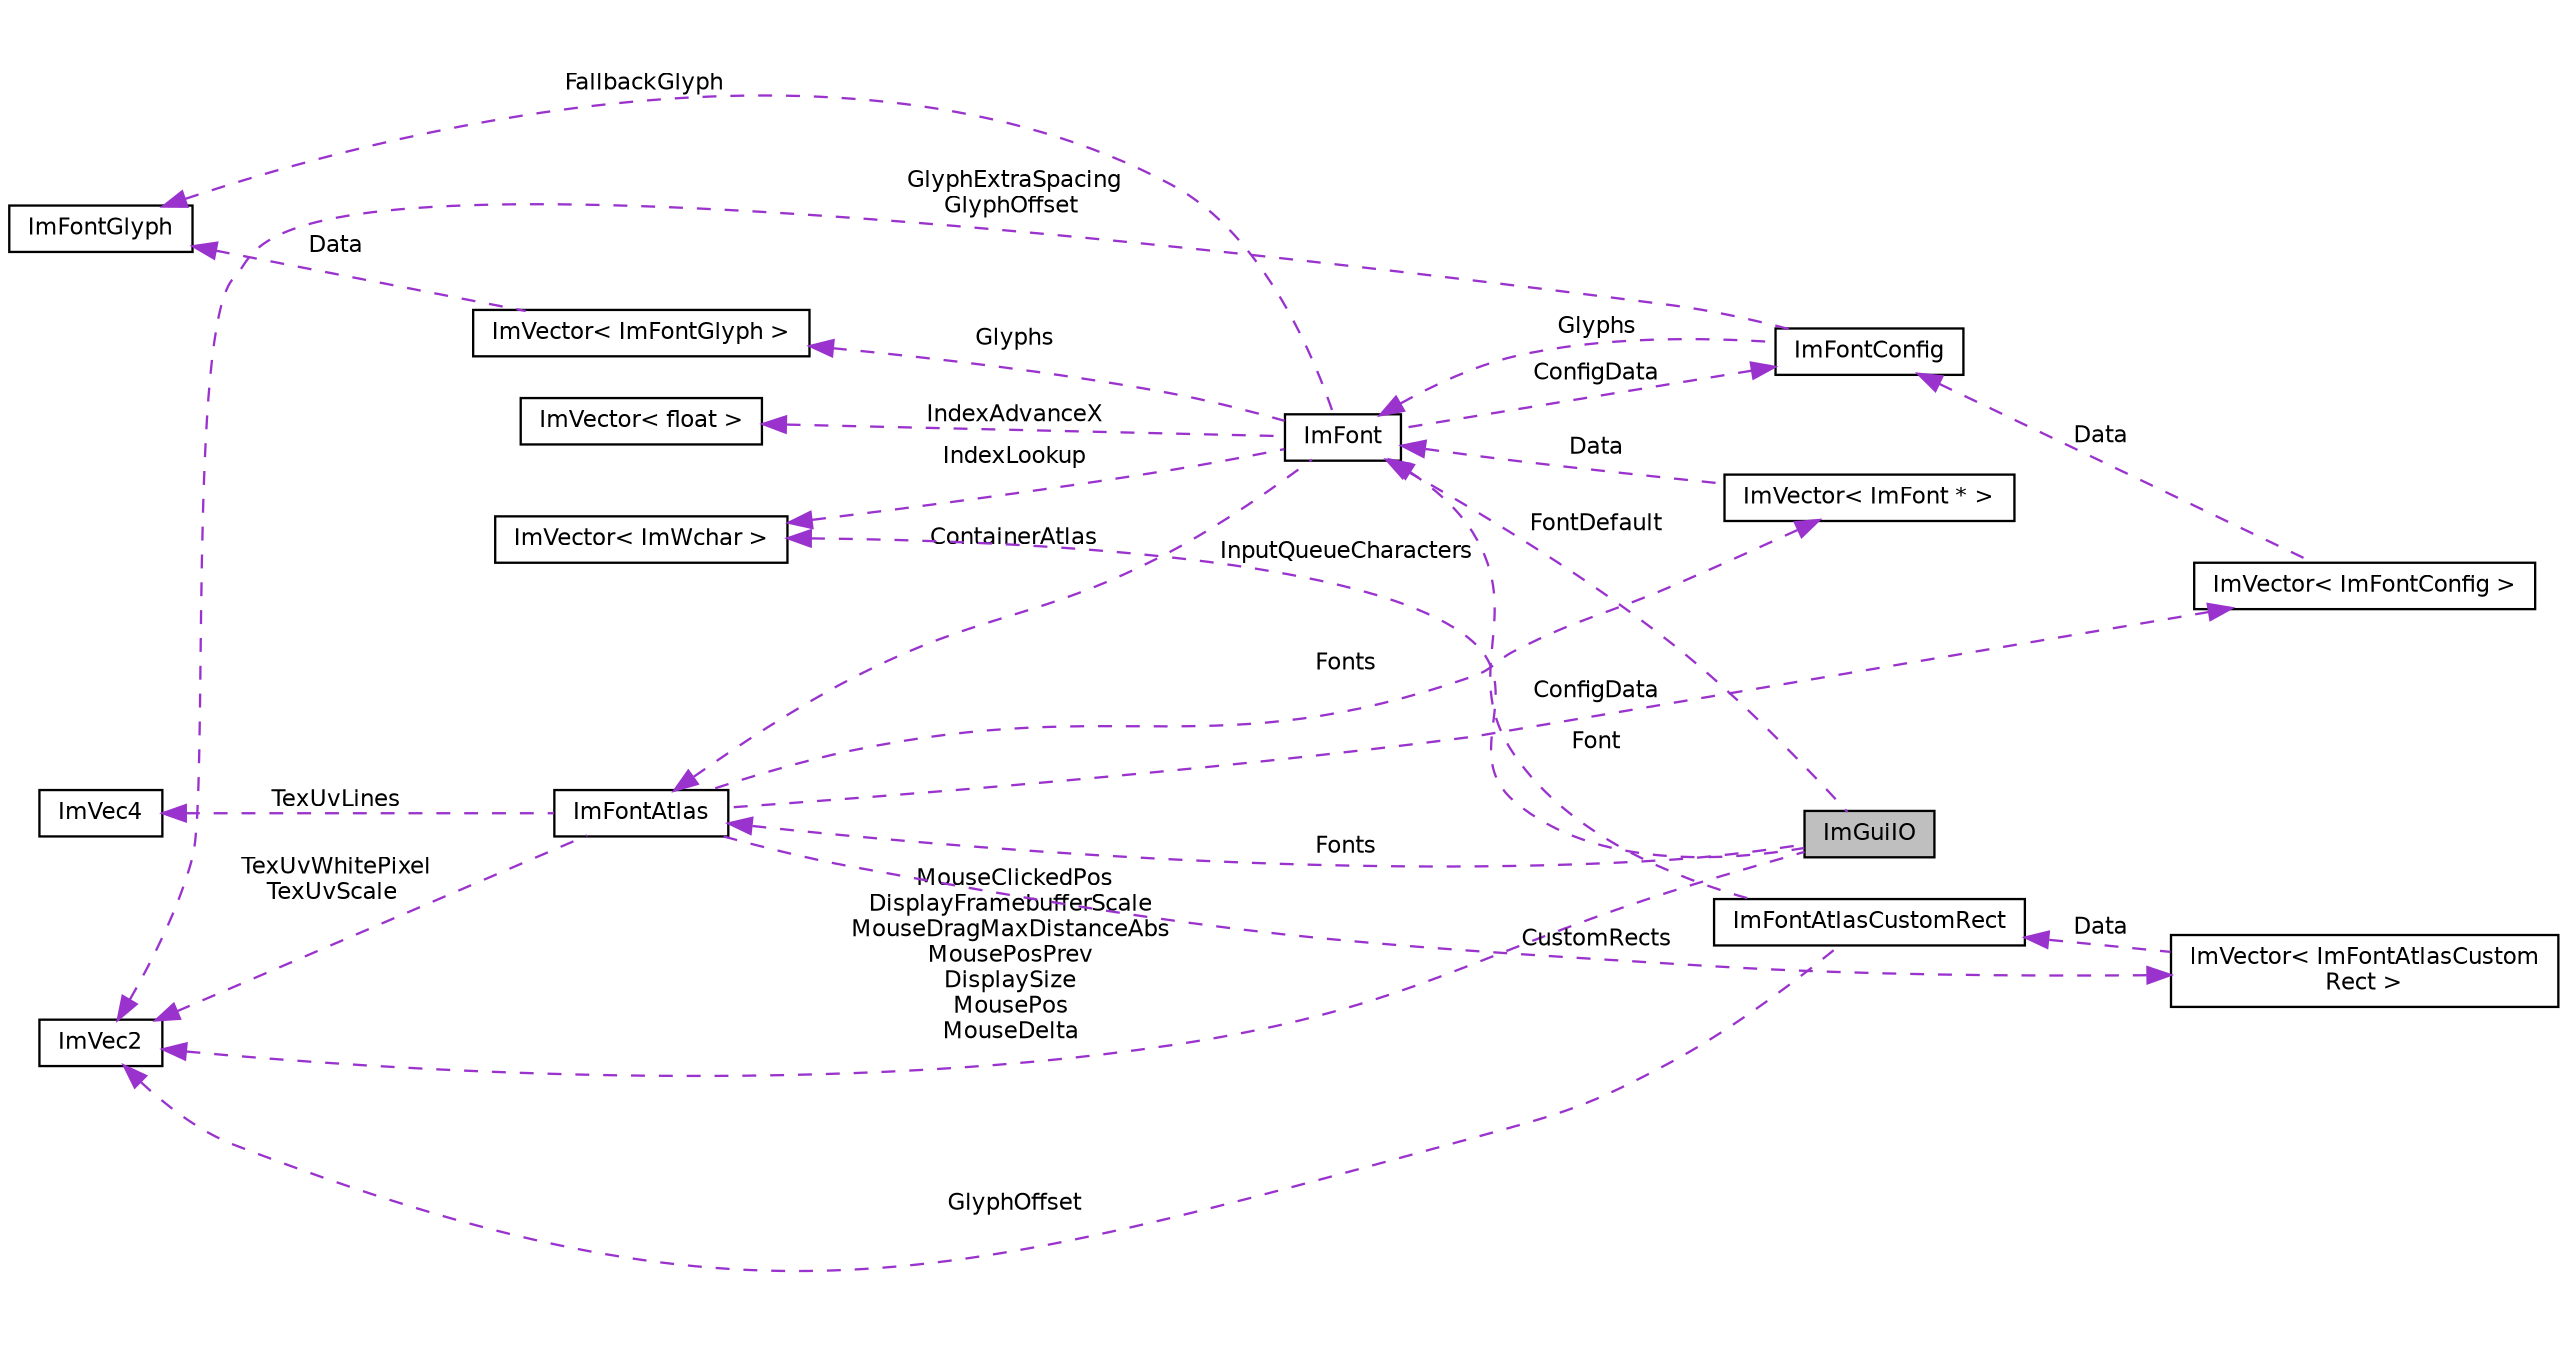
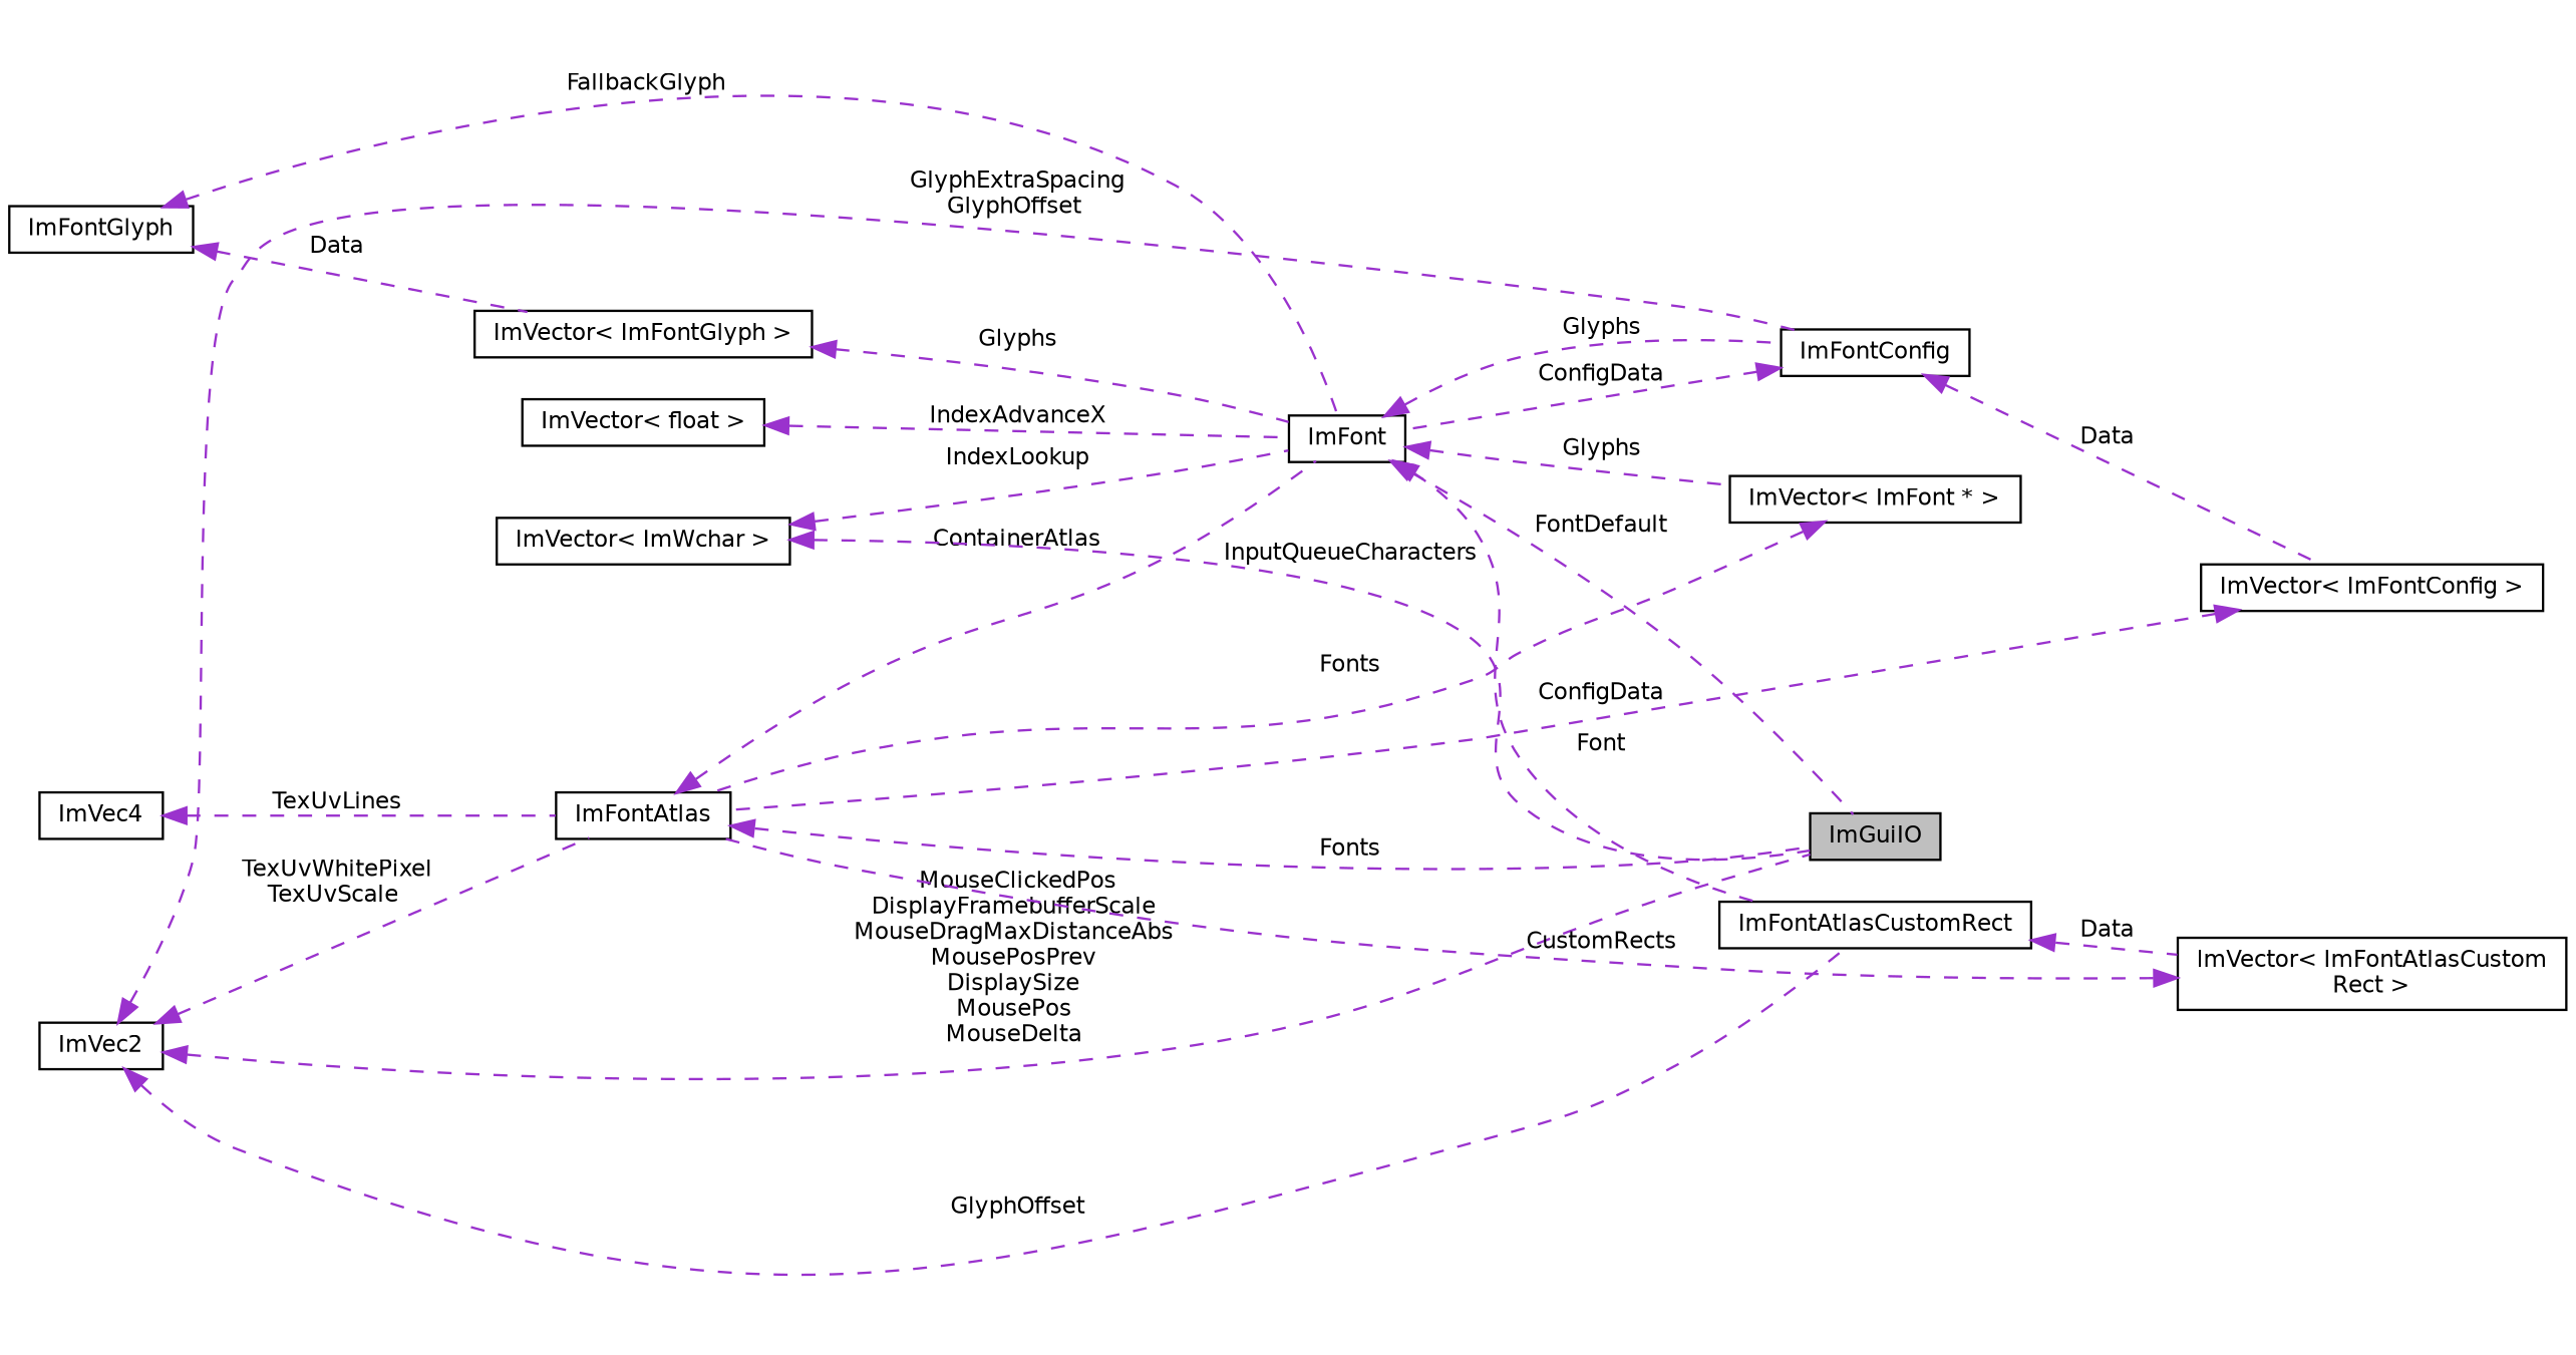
  digraph {
    rankdir=LR
    node [color=black fillcolor=white fontname=Helvetica fontsize=10 shape=record style=filled]
    edge [color=darkorchid3 dir=back fontname=Helvetica fontsize=10 labelfontname=Helvetica labelfontsize=10 style=dashed]
    n1 [fillcolor=grey75 fontcolor=black height=0.2 label=ImGuiIO width=0.4]
    n2 [height=0.2 label=ImVec2 width=0.4]
    n3 [height=0.2 label=ImFontAtlas width=0.4]
    n4 [height=0.2 label=ImFontConfig width=0.4]
    n5 [height=0.2 label=ImFontAtlasCustomRect width=0.4]
    n6 [height=0.2 label=ImFont width=0.4]
    n7 [height=0.2 label="ImVector\< ImFontConfig \>" width=0.4]
    n8 [height=0.2 label="ImVector\< ImFontAtlasCustom\lRect \>" width=0.4]
    n9 [height=0.2 label="ImVector\< ImFont * \>" width=0.4]
    n10 [height=0.2 label="ImVector\< ImFontGlyph \>" width=0.4]
    n11 [height=0.2 label=ImFontGlyph width=0.4]
    n12 [height=0.2 label="ImVector\< float \>" width=0.4]
    n13 [height=0.2 label="ImVector\< ImWchar \>" width=0.4]
    n14 [height=0.2 label=ImVec4 width=0.4]
    n2 -> n1 [label=" MouseClickedPos\nDisplayFramebufferScale\nMouseDragMaxDistanceAbs\nMousePosPrev\nDisplaySize\nMousePos\nMouseDelta"]
    n2 -> n3 [label=" TexUvWhitePixel\nTexUvScale"]
    n2 -> n4 [label=" GlyphExtraSpacing\nGlyphOffset"]
    n2 -> n5 [label=" GlyphOffset"]
    n3 -> n1 [label=" Fonts"]
    n3 -> n6 [label=" ContainerAtlas"]
    n4 -> n6 [label=" ConfigData"]
    n4 -> n7 [label=" Data"]
    n5 -> n8 [label=" Data"]
    n6 -> n1 [label=" FontDefault"]
    n6 -> n4 [label=" Glyphs"]
    n6 -> n5 [label=" Font"]
-   n6 -> n9 [label=" Data"]
+   n6 -> n9 [label=" Glyphs"]
    n7 -> n3 [label=" ConfigData"]
    n8 -> n3 [label=" CustomRects"]
    n9 -> n3 [label=" Fonts"]
    n10 -> n6 [label=" Glyphs"]
    n11 -> n6 [label=" FallbackGlyph"]
    n11 -> n10 [label=" Data"]
    n12 -> n6 [label=" IndexAdvanceX"]
    n13 -> n1 [label=" InputQueueCharacters"]
    n13 -> n6 [label=" IndexLookup"]
    n14 -> n3 [label=" TexUvLines"]
  }
